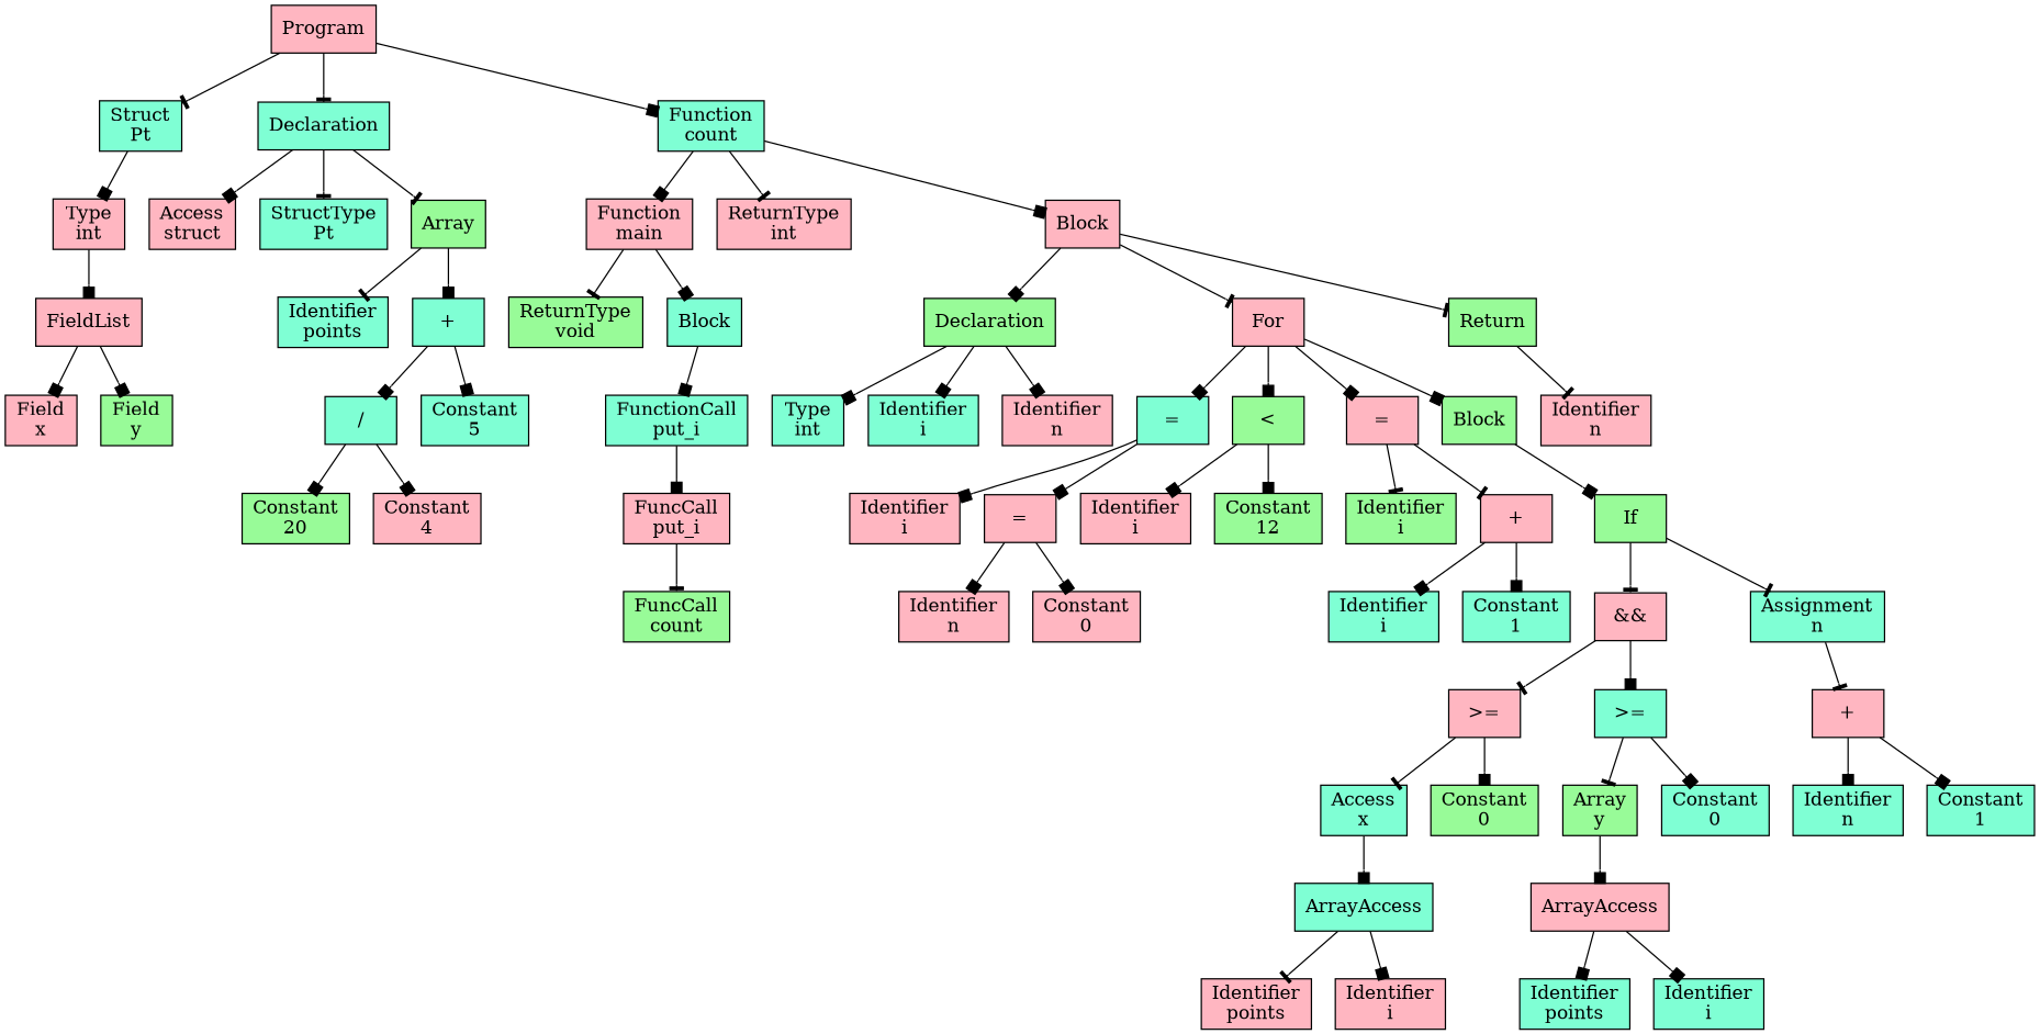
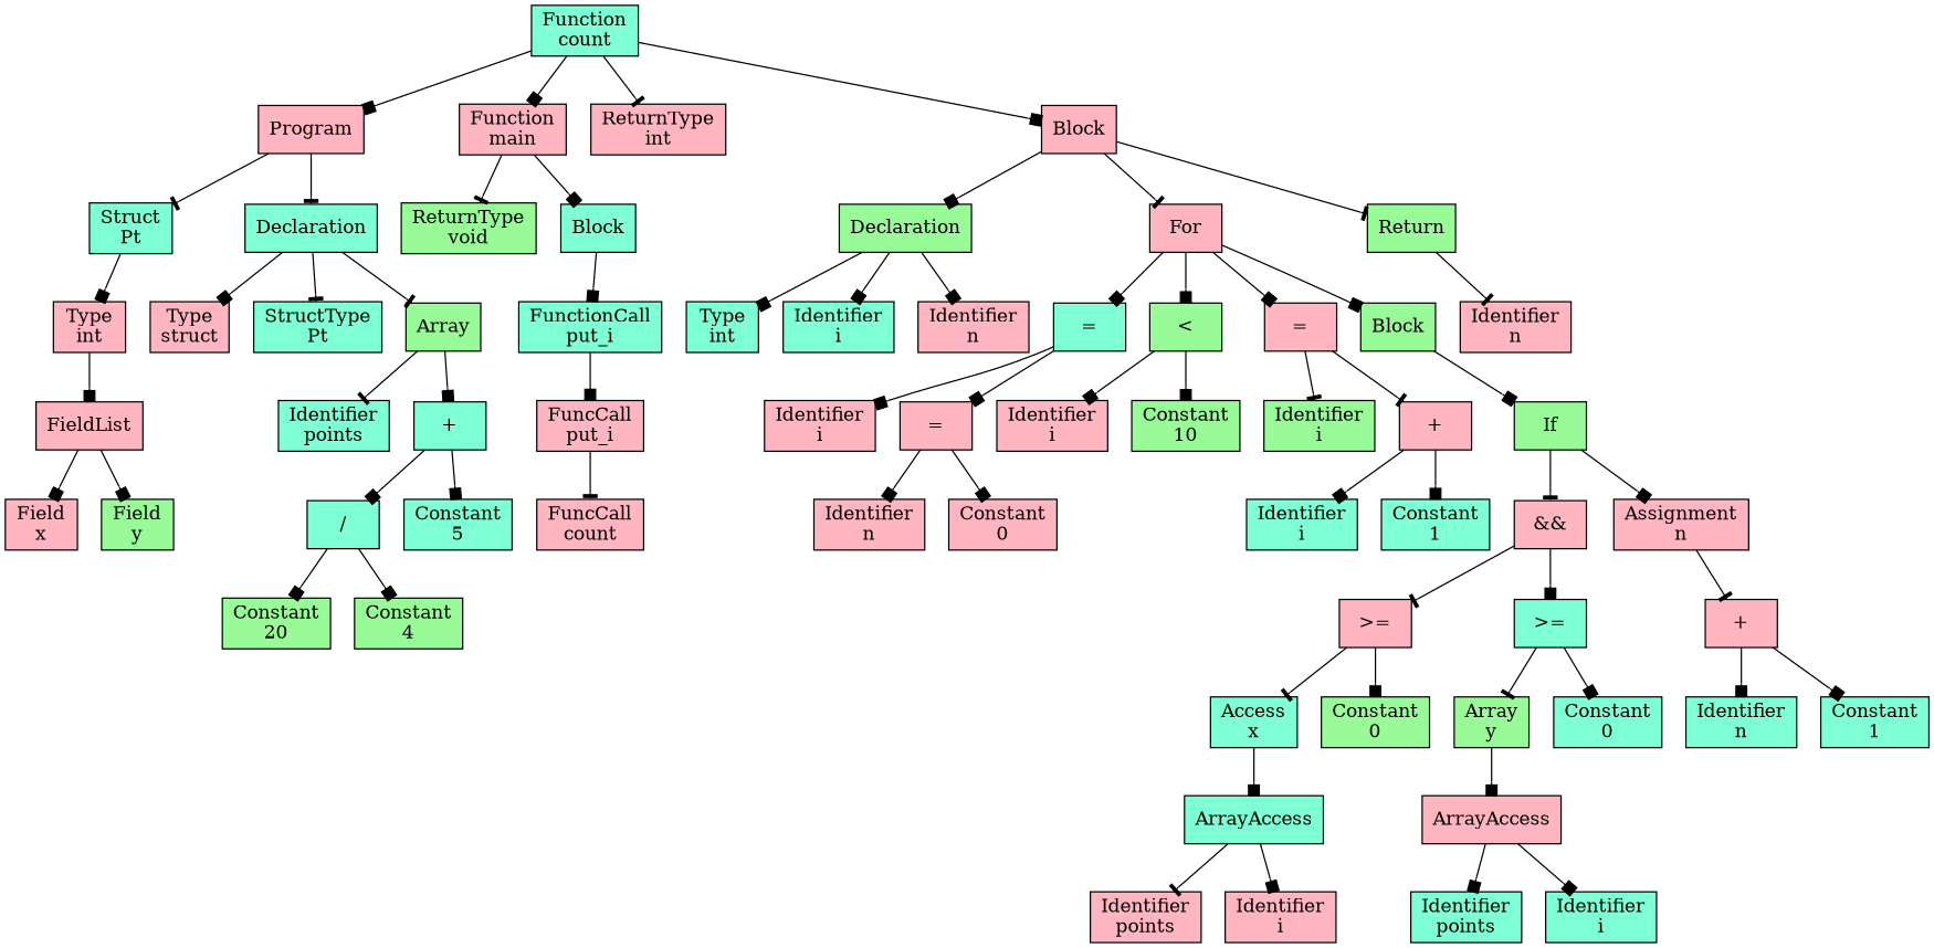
  digraph {
    node [fillcolor=lightpink shape=box style=filled]
    edge [arrowhead=box]
    n1 [label=Program]
    n2 [fillcolor=aquamarine label="Struct\nPt"]
    n3 [fillcolor=aquamarine label=Declaration]
    n4 [fillcolor=aquamarine label="Function\ncount"]
    n5 [label="Type\nint"]
-   n6 [label="Access\nstruct"]
+   n6 [label="Type\nstruct"]
    n7 [fillcolor=aquamarine label="StructType\nPt"]
    n8 [fillcolor=palegreen label=Array]
    n9 [label="Function\nmain"]
    n10 [label="ReturnType\nint"]
    n11 [label=Block]
    n12 [fillcolor=palegreen label="ReturnType\nvoid"]
    n13 [fillcolor=aquamarine label=Block]
    n14 [label=FieldList]
    n15 [label="Field\nx"]
    n16 [fillcolor=palegreen label="Field\ny"]
    n17 [fillcolor=aquamarine label="Identifier\npoints"]
    n18 [fillcolor=aquamarine label="+"]
    n19 [fillcolor=aquamarine label="/"]
    n20 [fillcolor=aquamarine label="Constant\n5"]
    n21 [fillcolor=palegreen label="Constant\n20"]
-   n22 [label="Constant\n4"]
+   n22 [fillcolor=palegreen label="Constant\n4"]
    n23 [fillcolor=palegreen label=Declaration]
    n24 [label=For]
    n25 [fillcolor=palegreen label=Return]
    n26 [fillcolor=aquamarine label="Type\nint"]
    n27 [fillcolor=aquamarine label="Identifier\ni"]
    n28 [label="Identifier\nn"]
    n29 [fillcolor=aquamarine label="="]
    n30 [fillcolor=palegreen label="<"]
    n31 [label="="]
    n32 [fillcolor=palegreen label=Block]
    n33 [label="Identifier\nn"]
    n34 [label="Identifier\ni"]
    n35 [label="="]
    n36 [label="Identifier\ni"]
-   n37 [fillcolor=palegreen label="Constant\n12"]
+   n37 [fillcolor=palegreen label="Constant\n10"]
    n38 [fillcolor=palegreen label="Identifier\ni"]
    n39 [label="+"]
    n40 [fillcolor=palegreen label=If]
    n41 [label="Identifier\nn"]
    n42 [label="Constant\n0"]
    n43 [fillcolor=aquamarine label="Identifier\ni"]
    n44 [fillcolor=aquamarine label="Constant\n1"]
    n45 [label="&&"]
-   n46 [fillcolor=aquamarine label="Assignment\nn"]
+   n46 [label="Assignment\nn"]
    n47 [label=">="]
    n48 [fillcolor=aquamarine label=">="]
    n49 [label="+"]
    n50 [fillcolor=aquamarine label="Access\nx"]
    n51 [fillcolor=palegreen label="Constant\n0"]
    n52 [fillcolor=palegreen label="Array\ny"]
    n53 [fillcolor=aquamarine label="Constant\n0"]
    n54 [fillcolor=aquamarine label=ArrayAccess]
    n55 [label="Identifier\npoints"]
    n56 [label="Identifier\ni"]
    n57 [label=ArrayAccess]
    n58 [fillcolor=aquamarine label="Identifier\npoints"]
    n59 [fillcolor=aquamarine label="Identifier\ni"]
    n60 [fillcolor=aquamarine label="Identifier\nn"]
    n61 [fillcolor=aquamarine label="Constant\n1"]
    n62 [fillcolor=aquamarine label="FunctionCall\nput_i"]
    n63 [label="FuncCall\nput_i"]
-   n64 [fillcolor=palegreen label="FuncCall\ncount"]
+   n64 [label="FuncCall\ncount"]
    n1 -> n2 [arrowhead=tee]
    n1 -> n3 [arrowhead=tee]
-   n1 -> n4
+   n4 -> n1
    n2 -> n5
    n3 -> n6
    n3 -> n7 [arrowhead=tee]
    n3 -> n8 [arrowhead=tee]
    n4 -> n9
    n4 -> n10 [arrowhead=tee]
    n4 -> n11
    n5 -> n14
    n8 -> n17 [arrowhead=tee]
    n8 -> n18
    n9 -> n12 [arrowhead=tee]
    n9 -> n13
    n11 -> n23
    n11 -> n24 [arrowhead=tee]
    n11 -> n25 [arrowhead=tee]
    n13 -> n62
    n14 -> n15
    n14 -> n16
    n18 -> n19
    n18 -> n20
    n19 -> n21
    n19 -> n22
    n23 -> n26
    n23 -> n27
    n23 -> n28
    n24 -> n29
    n24 -> n30
    n24 -> n31
    n24 -> n32
    n25 -> n33 [arrowhead=tee]
    n29 -> n34
    n29 -> n35
    n30 -> n36
    n30 -> n37
    n31 -> n38 [arrowhead=tee]
    n31 -> n39 [arrowhead=tee]
    n32 -> n40
    n35 -> n41
    n35 -> n42
    n39 -> n43
    n39 -> n44
    n40 -> n45 [arrowhead=tee]
-   n40 -> n46 [arrowhead=tee]
+   n40 -> n46
    n45 -> n47 [arrowhead=tee]
    n45 -> n48
    n46 -> n49 [arrowhead=tee]
    n47 -> n50 [arrowhead=tee]
    n47 -> n51
    n48 -> n52 [arrowhead=tee]
    n48 -> n53
    n49 -> n60
    n49 -> n61
    n50 -> n54
    n52 -> n57
    n54 -> n55 [arrowhead=tee]
    n54 -> n56
    n57 -> n58
    n57 -> n59
    n62 -> n63
    n63 -> n64 [arrowhead=tee]
  }
